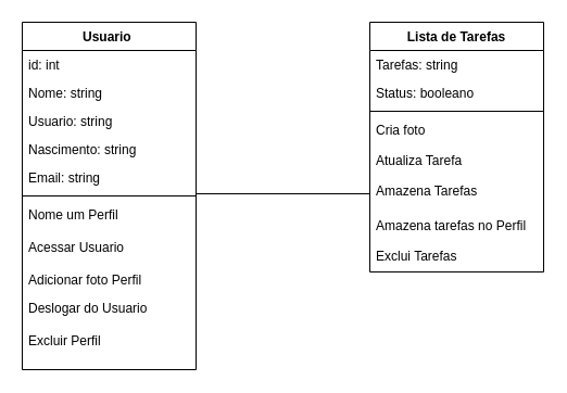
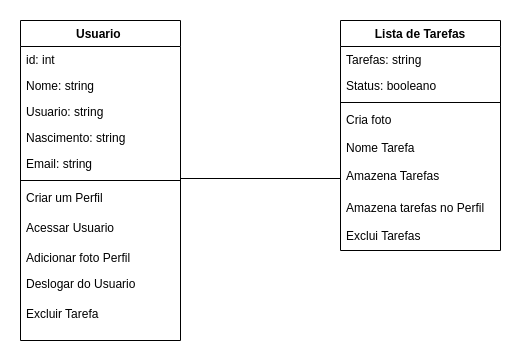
  <mxCell id="0" />
  <mxCell id="1" parent="0" />
  <mxCell id="2" value="Usuario " style="swimlane;fontStyle=1;align=center;verticalAlign=top;childLayout=stackLayout;horizontal=1;startSize=26;horizontalStack=0;resizeParent=1;resizeParentMax=0;resizeLast=0;collapsible=1;marginBottom=0;" parent="1" vertex="1"><mxGeometry x="20" y="20" width="160" height="320" as="geometry" /></mxCell>
  <mxCell id="3" value="id: int" style="text;strokeColor=none;fillColor=none;align=left;verticalAlign=top;spacingLeft=4;spacingRight=4;overflow=hidden;rotatable=0;points=[[0,0.5],[1,0.5]];portConstraint=eastwest;" parent="2" vertex="1"><mxGeometry y="26" width="160" height="26" as="geometry" /></mxCell>
  <mxCell id="4" value="Nome: string" style="text;strokeColor=none;fillColor=none;align=left;verticalAlign=top;spacingLeft=4;spacingRight=4;overflow=hidden;rotatable=0;points=[[0,0.5],[1,0.5]];portConstraint=eastwest;" parent="2" vertex="1"><mxGeometry y="52" width="160" height="26" as="geometry" /></mxCell>
  <mxCell id="5" value="Usuario: string" style="text;strokeColor=none;fillColor=none;align=left;verticalAlign=top;spacingLeft=4;spacingRight=4;overflow=hidden;rotatable=0;points=[[0,0.5],[1,0.5]];portConstraint=eastwest;" parent="2" vertex="1"><mxGeometry y="78" width="160" height="26" as="geometry" /></mxCell>
  <mxCell id="6" value="Nascimento: string" style="text;strokeColor=none;fillColor=none;align=left;verticalAlign=top;spacingLeft=4;spacingRight=4;overflow=hidden;rotatable=0;points=[[0,0.5],[1,0.5]];portConstraint=eastwest;" vertex="1" parent="2"><mxGeometry y="104" width="160" height="26" as="geometry" /></mxCell>
  <mxCell id="7" value="Email: string" style="text;strokeColor=none;fillColor=none;align=left;verticalAlign=top;spacingLeft=4;spacingRight=4;overflow=hidden;rotatable=0;points=[[0,0.5],[1,0.5]];portConstraint=eastwest;" vertex="1" parent="2"><mxGeometry y="130" width="160" height="26" as="geometry" /></mxCell>
  <mxCell id="8" value="" style="line;strokeWidth=1;fillColor=none;align=left;verticalAlign=middle;spacingTop=-1;spacingLeft=3;spacingRight=3;rotatable=0;labelPosition=right;points=[];portConstraint=eastwest;strokeColor=inherit;" parent="2" vertex="1"><mxGeometry y="156" width="160" height="8" as="geometry" /></mxCell>
- <mxCell id="9" value="Nome um Perfil" style="text;strokeColor=none;fillColor=none;align=left;verticalAlign=top;spacingLeft=4;spacingRight=4;overflow=hidden;rotatable=0;points=[[0,0.5],[1,0.5]];portConstraint=eastwest;" vertex="1" parent="2"><mxGeometry y="164" width="160" height="30" as="geometry" /></mxCell>
+ <mxCell id="9" value="Criar um Perfil" style="text;strokeColor=none;fillColor=none;align=left;verticalAlign=top;spacingLeft=4;spacingRight=4;overflow=hidden;rotatable=0;points=[[0,0.5],[1,0.5]];portConstraint=eastwest;" vertex="1" parent="2"><mxGeometry y="164" width="160" height="30" as="geometry" /></mxCell>
  <mxCell id="10" value="Acessar Usuario" style="text;strokeColor=none;fillColor=none;align=left;verticalAlign=top;spacingLeft=4;spacingRight=4;overflow=hidden;rotatable=0;points=[[0,0.5],[1,0.5]];portConstraint=eastwest;" parent="2" vertex="1"><mxGeometry y="194" width="160" height="30" as="geometry" /></mxCell>
  <mxCell id="11" value="Adicionar foto Perfil" style="text;strokeColor=none;fillColor=none;align=left;verticalAlign=top;spacingLeft=4;spacingRight=4;overflow=hidden;rotatable=0;points=[[0,0.5],[1,0.5]];portConstraint=eastwest;" vertex="1" parent="2"><mxGeometry y="224" width="160" height="26" as="geometry" /></mxCell>
  <mxCell id="12" value="Deslogar do Usuario" style="text;strokeColor=none;fillColor=none;align=left;verticalAlign=top;spacingLeft=4;spacingRight=4;overflow=hidden;rotatable=0;points=[[0,0.5],[1,0.5]];portConstraint=eastwest;" vertex="1" parent="2"><mxGeometry y="250" width="160" height="30" as="geometry" /></mxCell>
- <mxCell id="13" value="Excluir Perfil" style="text;strokeColor=none;fillColor=none;align=left;verticalAlign=top;spacingLeft=4;spacingRight=4;overflow=hidden;rotatable=0;points=[[0,0.5],[1,0.5]];portConstraint=eastwest;" vertex="1" parent="2"><mxGeometry y="280" width="160" height="40" as="geometry" /></mxCell>
+ <mxCell id="13" value="Excluir Tarefa" style="text;strokeColor=none;fillColor=none;align=left;verticalAlign=top;spacingLeft=4;spacingRight=4;overflow=hidden;rotatable=0;points=[[0,0.5],[1,0.5]];portConstraint=eastwest;" vertex="1" parent="2"><mxGeometry y="280" width="160" height="40" as="geometry" /></mxCell>
  <mxCell id="14" value="Lista de Tarefas" style="swimlane;fontStyle=1;align=center;verticalAlign=top;childLayout=stackLayout;horizontal=1;startSize=26;horizontalStack=0;resizeParent=1;resizeParentMax=0;resizeLast=0;collapsible=1;marginBottom=0;" parent="1" vertex="1"><mxGeometry x="340" y="20" width="160" height="230" as="geometry" /></mxCell>
  <mxCell id="15" value="Tarefas: string" style="text;strokeColor=none;fillColor=none;align=left;verticalAlign=top;spacingLeft=4;spacingRight=4;overflow=hidden;rotatable=0;points=[[0,0.5],[1,0.5]];portConstraint=eastwest;" parent="14" vertex="1"><mxGeometry y="26" width="160" height="26" as="geometry" /></mxCell>
  <mxCell id="16" value="Status: booleano" style="text;strokeColor=none;fillColor=none;align=left;verticalAlign=top;spacingLeft=4;spacingRight=4;overflow=hidden;rotatable=0;points=[[0,0.5],[1,0.5]];portConstraint=eastwest;" parent="14" vertex="1"><mxGeometry y="52" width="160" height="26" as="geometry" /></mxCell>
  <mxCell id="17" value="" style="line;strokeWidth=1;fillColor=none;align=left;verticalAlign=middle;spacingTop=-1;spacingLeft=3;spacingRight=3;rotatable=0;labelPosition=right;points=[];portConstraint=eastwest;strokeColor=inherit;" parent="14" vertex="1"><mxGeometry y="78" width="160" height="8" as="geometry" /></mxCell>
  <mxCell id="18" value="Cria foto " style="text;strokeColor=none;fillColor=none;align=left;verticalAlign=top;spacingLeft=4;spacingRight=4;overflow=hidden;rotatable=0;points=[[0,0.5],[1,0.5]];portConstraint=eastwest;" vertex="1" parent="14"><mxGeometry y="86" width="160" height="28" as="geometry" /></mxCell>
- <mxCell id="19" value="Atualiza Tarefa " style="text;strokeColor=none;fillColor=none;align=left;verticalAlign=top;spacingLeft=4;spacingRight=4;overflow=hidden;rotatable=0;points=[[0,0.5],[1,0.5]];portConstraint=eastwest;" vertex="1" parent="14"><mxGeometry y="114" width="160" height="28" as="geometry" /></mxCell>
+ <mxCell id="19" value="Nome Tarefa " style="text;strokeColor=none;fillColor=none;align=left;verticalAlign=top;spacingLeft=4;spacingRight=4;overflow=hidden;rotatable=0;points=[[0,0.5],[1,0.5]];portConstraint=eastwest;" vertex="1" parent="14"><mxGeometry y="114" width="160" height="28" as="geometry" /></mxCell>
  <mxCell id="20" value="Amazena Tarefas" style="text;strokeColor=none;fillColor=none;align=left;verticalAlign=top;spacingLeft=4;spacingRight=4;overflow=hidden;rotatable=0;points=[[0,0.5],[1,0.5]];portConstraint=eastwest;" parent="14" vertex="1"><mxGeometry y="142" width="160" height="32" as="geometry" /></mxCell>
  <mxCell id="21" value="Amazena tarefas no Perfil" style="text;strokeColor=none;fillColor=none;align=left;verticalAlign=top;spacingLeft=4;spacingRight=4;overflow=hidden;rotatable=0;points=[[0,0.5],[1,0.5]];portConstraint=eastwest;" vertex="1" parent="14"><mxGeometry y="174" width="160" height="28" as="geometry" /></mxCell>
  <mxCell id="22" value="Exclui Tarefas" style="text;strokeColor=none;fillColor=none;align=left;verticalAlign=top;spacingLeft=4;spacingRight=4;overflow=hidden;rotatable=0;points=[[0,0.5],[1,0.5]];portConstraint=eastwest;" vertex="1" parent="14"><mxGeometry y="202" width="160" height="28" as="geometry" /></mxCell>
  <mxCell id="23" value="" style="endArrow=none;html=1;rounded=0;entryX=0;entryY=0.5;entryDx=0;entryDy=0;" edge="1" parent="1" target="20"><mxGeometry width="50" height="50" relative="1" as="geometry"><mxPoint x="180" y="178" as="sourcePoint" /><mxPoint x="420" y="140" as="targetPoint" /></mxGeometry></mxCell>
